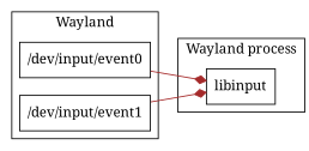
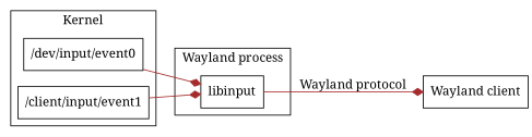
  digraph {
    compound=true
    fontname="Noto Serif"
    rankdir=LR
    node [fontname="Noto Serif" shape=box]
    edge [arrowhead=diamond color=brown fontname="Noto Serif"]
    libinput
    n2 [label="/dev/input/event0"]
-   n3 [label="/dev/input/event1"]
+   n3 [label="/client/input/event1"]
+   n4 [label="Wayland client"]
    subgraph cluster_1 {
      label="Wayland process"
      libinput
    }
    subgraph cluster_2 {
-     label=Wayland
+     label=Kernel
      n2
      n3
    }
+   libinput -> n4 [label="Wayland protocol"]
    n2 -> libinput
    n3 -> libinput
  }
